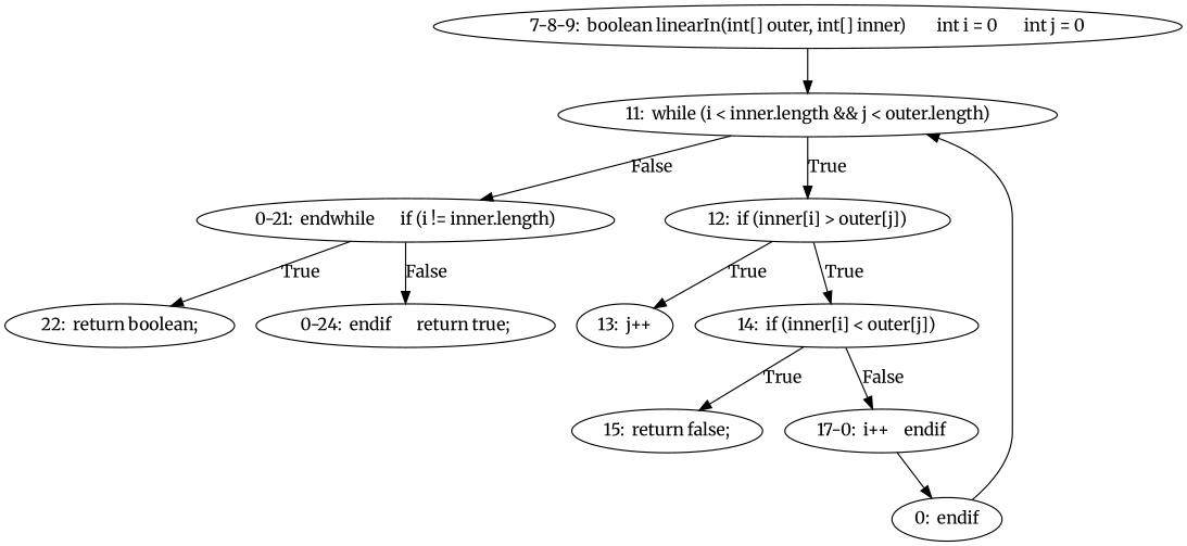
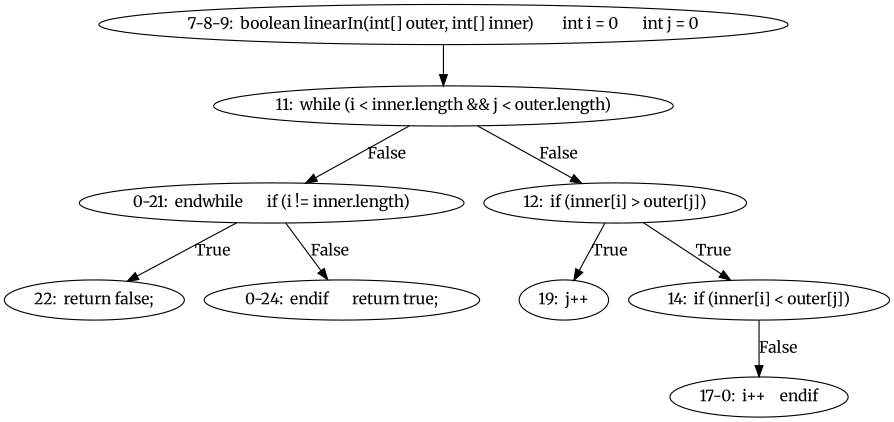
  digraph {
    fontname=Merriweather
    node [fontname=Merriweather]
    edge [fontname=Merriweather]
    n1 [label="7-8-9:  boolean linearIn(int[] outer, int[] inner)	int i = 0	int j = 0"]
    n2 [label="11:  while (i < inner.length && j < outer.length)"]
    n3 [label="0-21:  endwhile	if (i != inner.length)"]
    n4 [label="12:  if (inner[i] > outer[j])"]
-   n5 [label="22:  return boolean;"]
+   n5 [label="22:  return false;"]
    n6 [label="0-24:  endif	return true;"]
-   n7 [label="13:  j++"]
+   n7 [label="19:  j++"]
    n8 [label="14:  if (inner[i] < outer[j])"]
-   n9 [label="15:  return false;"]
    n10 [label="17-0:  i++	endif"]
-   n11 [label="0:  endif"]
    n1 -> n2
    n2 -> n3 [label=False]
-   n2 -> n4 [label=True]
+   n2 -> n4 [label=False]
    n3 -> n5 [label=True]
    n3 -> n6 [label=False]
    n4 -> n7 [label=True]
    n4 -> n8 [label=True]
-   n8 -> n9 [label=True]
    n8 -> n10 [label=False]
-   n10 -> n11
-   n11 -> n2
  }
